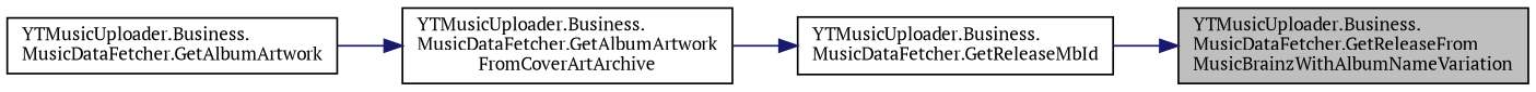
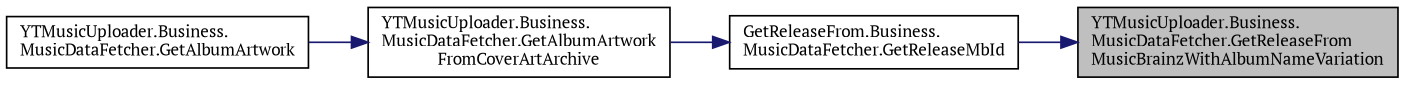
  digraph {
    rankdir=RL
    fontname="PT Serif"
    node [color=black fillcolor=white fontname="PT Serif" fontsize=10 shape=record style=filled]
    edge [color=midnightblue dir=back fontname="PT Serif" fontsize=10 labelfontname=Helvetica labelfontsize=10 style=solid]
    n1 [fillcolor=grey75 fontcolor=black height=0.2 label="YTMusicUploader.Business.\lMusicDataFetcher.GetReleaseFrom\lMusicBrainzWithAlbumNameVariation" width=0.4]
-   n2 [height=0.2 label="YTMusicUploader.Business.\lMusicDataFetcher.GetReleaseMbId" width=0.4]
+   n2 [height=0.2 label="GetReleaseFrom.Business.\lMusicDataFetcher.GetReleaseMbId" width=0.4]
    n3 [height=0.2 label="YTMusicUploader.Business.\lMusicDataFetcher.GetAlbumArtwork\lFromCoverArtArchive" width=0.4]
    n4 [height=0.2 label="YTMusicUploader.Business.\lMusicDataFetcher.GetAlbumArtwork" width=0.4]
    n1 -> n2
    n2 -> n3
    n3 -> n4
  }
